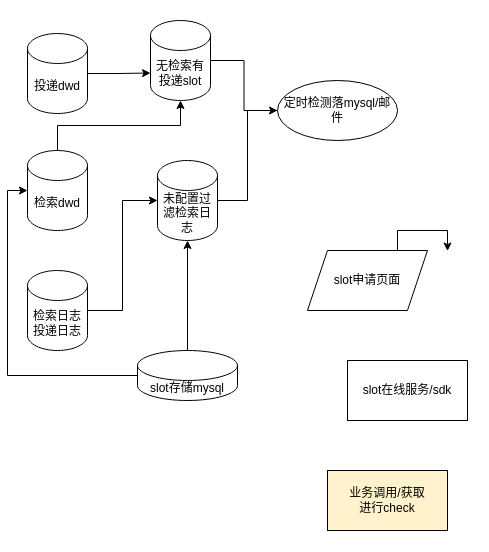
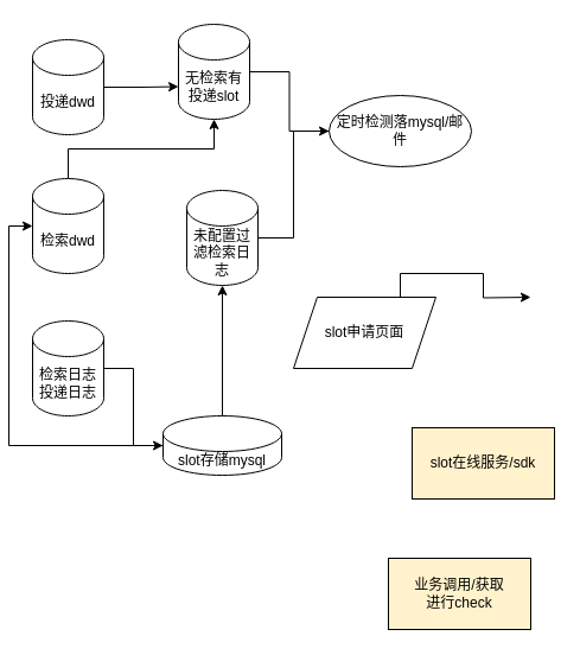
  <mxCell id="0" />
  <mxCell id="1" parent="0" />
  <mxCell id="2" style="edgeStyle=orthogonalEdgeStyle;rounded=0;orthogonalLoop=1;jettySize=auto;html=1;" edge="1" parent="1" source="3" target="13"><mxGeometry relative="1" as="geometry" /></mxCell>
  <mxCell id="3" value="slot存储mysql" style="shape=cylinder3;whiteSpace=wrap;html=1;boundedLbl=1;backgroundOutline=1;size=15;" vertex="1" parent="1"><mxGeometry x="130" y="350" width="100" height="50" as="geometry" /></mxCell>
- <mxCell id="4" value="slot在线服务/sdk" style="rounded=0;whiteSpace=wrap;html=1;" vertex="1" parent="1"><mxGeometry x="340" y="360" width="120" height="60" as="geometry" /></mxCell>
+ <mxCell id="4" value="slot在线服务/sdk" style="rounded=0;whiteSpace=wrap;html=1;fillColor=#fff2cc;" vertex="1" parent="1"><mxGeometry x="340" y="360" width="120" height="60" as="geometry" /></mxCell>
  <mxCell id="5" style="edgeStyle=orthogonalEdgeStyle;rounded=0;orthogonalLoop=1;jettySize=auto;html=1;exitX=0.75;exitY=0;exitDx=0;exitDy=0;" edge="1" parent="1" source="6"><mxGeometry relative="1" as="geometry"><mxPoint x="439.97" y="250" as="targetPoint" /></mxGeometry></mxCell>
- <mxCell id="6" value="slot申请页面" style="shape=parallelogram;perimeter=parallelogramPerimeter;whiteSpace=wrap;html=1;fixedSize=1;" vertex="1" parent="1"><mxGeometry x="299.97" y="250" width="120" height="60" as="geometry" /></mxCell>
+ <mxCell id="6" value="slot申请页面" style="shape=parallelogram;perimeter=parallelogramPerimeter;whiteSpace=wrap;html=1;fixedSize=1;" vertex="1" parent="1"><mxGeometry x="239.97" y="250" width="120" height="60" as="geometry" /></mxCell>
  <mxCell id="7" value="业务调用/获取&lt;br&gt;进行check" style="rounded=0;whiteSpace=wrap;html=1;fillColor=#fff2cc;" vertex="1" parent="1"><mxGeometry x="320" y="470" width="120" height="60" as="geometry" /></mxCell>
- <mxCell id="8" style="edgeStyle=orthogonalEdgeStyle;rounded=0;orthogonalLoop=1;jettySize=auto;html=1;entryX=0;entryY=0.5;entryDx=0;entryDy=0;entryPerimeter=0;" edge="1" parent="1" source="9" target="13"><mxGeometry relative="1" as="geometry" /></mxCell>
+ <mxCell id="8" style="edgeStyle=orthogonalEdgeStyle;rounded=0;orthogonalLoop=1;jettySize=auto;html=1;" edge="1" parent="1" source="9" target="3"><mxGeometry relative="1" as="geometry" /></mxCell>
  <mxCell id="9" value="检索日志&lt;br&gt;投递日志" style="shape=cylinder3;whiteSpace=wrap;html=1;boundedLbl=1;backgroundOutline=1;size=15;" vertex="1" parent="1"><mxGeometry x="20" y="270" width="60" height="80" as="geometry" /></mxCell>
  <mxCell id="10" style="edgeStyle=orthogonalEdgeStyle;rounded=0;orthogonalLoop=1;jettySize=auto;html=1;exitX=0.5;exitY=0;exitDx=0;exitDy=0;exitPerimeter=0;entryX=0.5;entryY=1;entryDx=0;entryDy=0;entryPerimeter=0;" edge="1" parent="1" source="11" target="17"><mxGeometry relative="1" as="geometry"><mxPoint x="120" y="140" as="targetPoint" /></mxGeometry></mxCell>
  <mxCell id="11" value="检索dwd" style="shape=cylinder3;whiteSpace=wrap;html=1;boundedLbl=1;backgroundOutline=1;size=15;" vertex="1" parent="1"><mxGeometry x="20" y="150" width="60" height="80" as="geometry" /></mxCell>
  <mxCell id="12" style="edgeStyle=orthogonalEdgeStyle;rounded=0;orthogonalLoop=1;jettySize=auto;html=1;entryX=0;entryY=0.5;entryDx=0;entryDy=0;" edge="1" parent="1" source="13" target="18"><mxGeometry relative="1" as="geometry" /></mxCell>
  <mxCell id="13" value="未配置过滤检索日志" style="shape=cylinder3;whiteSpace=wrap;html=1;boundedLbl=1;backgroundOutline=1;size=15;" vertex="1" parent="1"><mxGeometry x="150" y="160" width="60" height="80" as="geometry" /></mxCell>
  <mxCell id="14" style="edgeStyle=orthogonalEdgeStyle;rounded=0;orthogonalLoop=1;jettySize=auto;html=1;entryX=0;entryY=0;entryDx=0;entryDy=52.5;entryPerimeter=0;" edge="1" parent="1" source="15" target="17"><mxGeometry relative="1" as="geometry" /></mxCell>
  <mxCell id="15" value="投递dwd" style="shape=cylinder3;whiteSpace=wrap;html=1;boundedLbl=1;backgroundOutline=1;size=15;" vertex="1" parent="1"><mxGeometry x="20" y="33" width="60" height="80" as="geometry" /></mxCell>
  <mxCell id="16" style="edgeStyle=orthogonalEdgeStyle;rounded=0;orthogonalLoop=1;jettySize=auto;html=1;entryX=0;entryY=0.5;entryDx=0;entryDy=0;endArrow=none;" edge="1" parent="1" source="17" target="18"><mxGeometry relative="1" as="geometry" /></mxCell>
  <mxCell id="17" value="无检索有投递slot" style="shape=cylinder3;whiteSpace=wrap;html=1;boundedLbl=1;backgroundOutline=1;size=15;" vertex="1" parent="1"><mxGeometry x="143" y="20" width="60" height="80" as="geometry" /></mxCell>
  <mxCell id="18" value="定时检测落mysql/邮件" style="ellipse;whiteSpace=wrap;html=1;" vertex="1" parent="1"><mxGeometry x="270" y="80" width="120" height="60" as="geometry" /></mxCell>
  <mxCell id="19" style="edgeStyle=orthogonalEdgeStyle;rounded=0;orthogonalLoop=1;jettySize=auto;html=1;exitX=0;exitY=0.5;exitDx=0;exitDy=0;exitPerimeter=0;entryX=0;entryY=0.5;entryDx=0;entryDy=0;entryPerimeter=0;" edge="1" parent="1" source="3" target="11"><mxGeometry relative="1" as="geometry"><mxPoint x="50" y="230" as="targetPoint" /></mxGeometry></mxCell>
